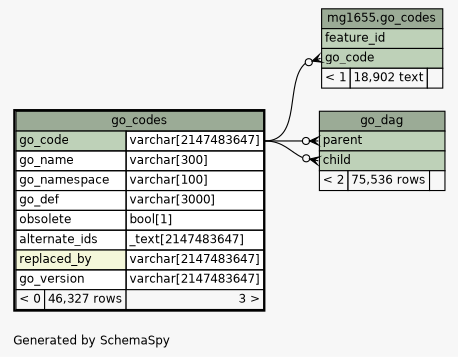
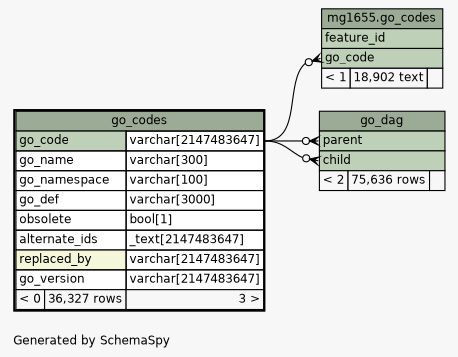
  digraph {
    bgcolor="#f7f7f7"
    fontname=Helvetica
    fontsize=11
    label="\nGenerated by SchemaSpy"
    labeljust=l
    nodesep=0.18
    rankdir=RL
    ranksep=0.46
    node [fontname=Helvetica fontsize=11 shape=plaintext]
    edge [arrowhead=none arrowsize=0.8 arrowtail=crowodot dir=back headport="go_code.type:e"]
    n1 [label=<     <TABLE BORDER="0" CELLBORDER="1" CELLSPACING="0" BGCOLOR="#ffffff">       <TR><TD COLSPAN="3" BGCOLOR="#9bab96" ALIGN="CENTER">mg1655.go_codes</TD></TR>       <TR><TD PORT="feature_id" COLSPAN="3" BGCOLOR="#bed1b8" ALIGN="LEFT">feature_id</TD></TR>       <TR><TD PORT="go_code" COLSPAN="3" BGCOLOR="#bed1b8" ALIGN="LEFT">go_code</TD></TR>       <TR><TD ALIGN="LEFT" BGCOLOR="#f7f7f7">&lt; 1</TD><TD ALIGN="RIGHT" BGCOLOR="#f7f7f7">18,902 text</TD><TD ALIGN="RIGHT" BGCOLOR="#f7f7f7">  </TD></TR>     </TABLE>>]
-   n2 [label=<     <TABLE BORDER="2" CELLBORDER="1" CELLSPACING="0" BGCOLOR="#ffffff">       <TR><TD COLSPAN="3" BGCOLOR="#9bab96" ALIGN="CENTER">go_codes</TD></TR>       <TR><TD PORT="go_code" COLSPAN="2" BGCOLOR="#bed1b8" ALIGN="LEFT">go_code</TD><TD PORT="go_code.type" ALIGN="LEFT">varchar[2147483647]</TD></TR>       <TR><TD PORT="go_name" COLSPAN="2" ALIGN="LEFT">go_name</TD><TD PORT="go_name.type" ALIGN="LEFT">varchar[300]</TD></TR>       <TR><TD PORT="go_namespace" COLSPAN="2" ALIGN="LEFT">go_namespace</TD><TD PORT="go_namespace.type" ALIGN="LEFT">varchar[100]</TD></TR>       <TR><TD PORT="go_def" COLSPAN="2" ALIGN="LEFT">go_def</TD><TD PORT="go_def.type" ALIGN="LEFT">varchar[3000]</TD></TR>       <TR><TD PORT="obsolete" COLSPAN="2" ALIGN="LEFT">obsolete</TD><TD PORT="obsolete.type" ALIGN="LEFT">bool[1]</TD></TR>       <TR><TD PORT="alternate_ids" COLSPAN="2" ALIGN="LEFT">alternate_ids</TD><TD PORT="alternate_ids.type" ALIGN="LEFT">_text[2147483647]</TD></TR>       <TR><TD PORT="replaced_by" COLSPAN="2" BGCOLOR="#f4f7da" ALIGN="LEFT">replaced_by</TD><TD PORT="replaced_by.type" ALIGN="LEFT">varchar[2147483647]</TD></TR>       <TR><TD PORT="go_version" COLSPAN="2" ALIGN="LEFT">go_version</TD><TD PORT="go_version.type" ALIGN="LEFT">varchar[2147483647]</TD></TR>       <TR><TD ALIGN="LEFT" BGCOLOR="#f7f7f7">&lt; 0</TD><TD ALIGN="RIGHT" BGCOLOR="#f7f7f7">46,327 rows</TD><TD ALIGN="RIGHT" BGCOLOR="#f7f7f7">3 &gt;</TD></TR>     </TABLE>>]
-   n3 [label=<     <TABLE BORDER="0" CELLBORDER="1" CELLSPACING="0" BGCOLOR="#ffffff">       <TR><TD COLSPAN="3" BGCOLOR="#9bab96" ALIGN="CENTER">go_dag</TD></TR>       <TR><TD PORT="parent" COLSPAN="3" BGCOLOR="#bed1b8" ALIGN="LEFT">parent</TD></TR>       <TR><TD PORT="child" COLSPAN="3" BGCOLOR="#bed1b8" ALIGN="LEFT">child</TD></TR>       <TR><TD ALIGN="LEFT" BGCOLOR="#f7f7f7">&lt; 2</TD><TD ALIGN="RIGHT" BGCOLOR="#f7f7f7">75,536 rows</TD><TD ALIGN="RIGHT" BGCOLOR="#f7f7f7">  </TD></TR>     </TABLE>>]
+   n2 [label=<     <TABLE BORDER="2" CELLBORDER="1" CELLSPACING="0" BGCOLOR="#ffffff">       <TR><TD COLSPAN="3" BGCOLOR="#9bab96" ALIGN="CENTER">go_codes</TD></TR>       <TR><TD PORT="go_code" COLSPAN="2" BGCOLOR="#bed1b8" ALIGN="LEFT">go_code</TD><TD PORT="go_code.type" ALIGN="LEFT">varchar[2147483647]</TD></TR>       <TR><TD PORT="go_name" COLSPAN="2" ALIGN="LEFT">go_name</TD><TD PORT="go_name.type" ALIGN="LEFT">varchar[300]</TD></TR>       <TR><TD PORT="go_namespace" COLSPAN="2" ALIGN="LEFT">go_namespace</TD><TD PORT="go_namespace.type" ALIGN="LEFT">varchar[100]</TD></TR>       <TR><TD PORT="go_def" COLSPAN="2" ALIGN="LEFT">go_def</TD><TD PORT="go_def.type" ALIGN="LEFT">varchar[3000]</TD></TR>       <TR><TD PORT="obsolete" COLSPAN="2" ALIGN="LEFT">obsolete</TD><TD PORT="obsolete.type" ALIGN="LEFT">bool[1]</TD></TR>       <TR><TD PORT="alternate_ids" COLSPAN="2" ALIGN="LEFT">alternate_ids</TD><TD PORT="alternate_ids.type" ALIGN="LEFT">_text[2147483647]</TD></TR>       <TR><TD PORT="replaced_by" COLSPAN="2" BGCOLOR="#f4f7da" ALIGN="LEFT">replaced_by</TD><TD PORT="replaced_by.type" ALIGN="LEFT">varchar[2147483647]</TD></TR>       <TR><TD PORT="go_version" COLSPAN="2" ALIGN="LEFT">go_version</TD><TD PORT="go_version.type" ALIGN="LEFT">varchar[2147483647]</TD></TR>       <TR><TD ALIGN="LEFT" BGCOLOR="#f7f7f7">&lt; 0</TD><TD ALIGN="RIGHT" BGCOLOR="#f7f7f7">36,327 rows</TD><TD ALIGN="RIGHT" BGCOLOR="#f7f7f7">3 &gt;</TD></TR>     </TABLE>>]
+   n3 [label=<     <TABLE BORDER="0" CELLBORDER="1" CELLSPACING="0" BGCOLOR="#ffffff">       <TR><TD COLSPAN="3" BGCOLOR="#9bab96" ALIGN="CENTER">go_dag</TD></TR>       <TR><TD PORT="parent" COLSPAN="3" BGCOLOR="#bed1b8" ALIGN="LEFT">parent</TD></TR>       <TR><TD PORT="child" COLSPAN="3" BGCOLOR="#bed1b8" ALIGN="LEFT">child</TD></TR>       <TR><TD ALIGN="LEFT" BGCOLOR="#f7f7f7">&lt; 2</TD><TD ALIGN="RIGHT" BGCOLOR="#f7f7f7">75,636 rows</TD><TD ALIGN="RIGHT" BGCOLOR="#f7f7f7">  </TD></TR>     </TABLE>>]
    n1 -> n2 [tailport="go_code:w"]
    n3 -> n2 [tailport="child:w"]
    n3 -> n2 [tailport="parent:w"]
  }
